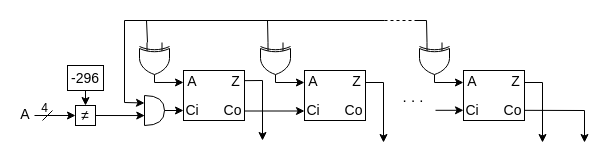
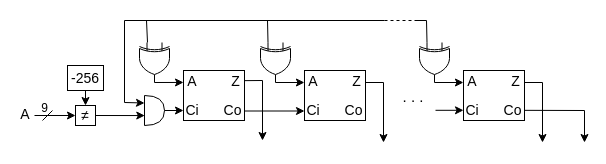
  <mxCell id="0" />
  <mxCell id="1" parent="0" />
  <mxCell id="2" value="" style="verticalLabelPosition=bottom;shadow=0;dashed=0;align=center;html=1;verticalAlign=top;shape=mxgraph.electrical.logic_gates.logic_gate;operation=xor;rotation=90;" vertex="1" parent="1"><mxGeometry x="134" y="47" width="40" height="30" as="geometry" /></mxCell>
  <mxCell id="3" value="" style="rounded=0;whiteSpace=wrap;html=1;" vertex="1" parent="1"><mxGeometry x="183" y="70" width="61" height="50" as="geometry" /></mxCell>
  <mxCell id="4" value="" style="endArrow=classic;html=1;rounded=0;entryX=0;entryY=0.239;entryDx=0;entryDy=0;exitX=1;exitY=0.5;exitDx=0;exitDy=0;exitPerimeter=0;entryPerimeter=0;" edge="1" parent="1" source="2" target="3"><mxGeometry width="50" height="50" relative="1" as="geometry"><mxPoint x="84" y="80" as="sourcePoint" /><mxPoint x="134" y="30" as="targetPoint" /></mxGeometry></mxCell>
  <mxCell id="5" value="&lt;font style=&quot;font-size: 14px;&quot;&gt;A&lt;/font&gt;" style="text;html=1;align=center;verticalAlign=middle;whiteSpace=wrap;rounded=0;" vertex="1" parent="1"><mxGeometry x="183" y="73" width="18" height="16" as="geometry" /></mxCell>
  <mxCell id="6" value="&lt;font style=&quot;font-size: 14px;&quot;&gt;Ci&lt;/font&gt;" style="text;html=1;align=center;verticalAlign=middle;whiteSpace=wrap;rounded=0;" vertex="1" parent="1"><mxGeometry x="185" y="101.63" width="14" height="16.75" as="geometry" /></mxCell>
  <mxCell id="7" value="&lt;font style=&quot;font-size: 14px;&quot;&gt;Co&lt;/font&gt;" style="text;html=1;align=center;verticalAlign=middle;whiteSpace=wrap;rounded=0;" vertex="1" parent="1"><mxGeometry x="221" y="100.88" width="23" height="18.25" as="geometry" /></mxCell>
  <mxCell id="8" value="&lt;font style=&quot;font-size: 14px;&quot;&gt;Z&lt;/font&gt;" style="text;html=1;align=center;verticalAlign=middle;whiteSpace=wrap;rounded=0;" vertex="1" parent="1"><mxGeometry x="227" y="73" width="17" height="16" as="geometry" /></mxCell>
  <mxCell id="9" value="&lt;font style=&quot;font-size: 14px;&quot;&gt;≠&lt;/font&gt;" style="rounded=0;whiteSpace=wrap;html=1;" vertex="1" parent="1"><mxGeometry x="75" y="105" width="20" height="20" as="geometry" /></mxCell>
  <mxCell id="10" value="" style="shape=or;whiteSpace=wrap;html=1;" vertex="1" parent="1"><mxGeometry x="144" y="95" width="20" height="30" as="geometry" /></mxCell>
  <mxCell id="11" value="" style="endArrow=classic;html=1;rounded=0;" edge="1" parent="1"><mxGeometry width="50" height="50" relative="1" as="geometry"><mxPoint x="164" y="110" as="sourcePoint" /><mxPoint x="183" y="110" as="targetPoint" /></mxGeometry></mxCell>
  <mxCell id="12" value="" style="endArrow=classic;html=1;rounded=0;" edge="1" parent="1"><mxGeometry width="50" height="50" relative="1" as="geometry"><mxPoint x="34" y="115" as="sourcePoint" /><mxPoint x="75" y="115" as="targetPoint" /></mxGeometry></mxCell>
  <mxCell id="13" value="" style="endArrow=classic;html=1;rounded=0;entryX=0.5;entryY=0;entryDx=0;entryDy=0;" edge="1" parent="1" target="9"><mxGeometry width="50" height="50" relative="1" as="geometry"><mxPoint x="85" y="88" as="sourcePoint" /><mxPoint x="94" y="80.88" as="targetPoint" /></mxGeometry></mxCell>
  <mxCell id="14" value="" style="endArrow=classic;html=1;rounded=0;exitX=1;exitY=0.5;exitDx=0;exitDy=0;entryX=0.014;entryY=0.669;entryDx=0;entryDy=0;entryPerimeter=0;" edge="1" parent="1" source="9" target="10"><mxGeometry width="50" height="50" relative="1" as="geometry"><mxPoint x="129" y="80" as="sourcePoint" /><mxPoint x="179" y="30" as="targetPoint" /></mxGeometry></mxCell>
- <mxCell id="15" value="&lt;font style=&quot;font-size: 14px;&quot;&gt;-296&lt;/font&gt;" style="rounded=0;whiteSpace=wrap;html=1;" vertex="1" parent="1"><mxGeometry x="67" y="65" width="36" height="25" as="geometry" /></mxCell>
+ <mxCell id="15" value="&lt;font style=&quot;font-size: 14px;&quot;&gt;-256&lt;/font&gt;" style="rounded=0;whiteSpace=wrap;html=1;" vertex="1" parent="1"><mxGeometry x="67" y="65" width="36" height="25" as="geometry" /></mxCell>
  <mxCell id="16" value="" style="endArrow=none;html=1;rounded=0;" edge="1" parent="1"><mxGeometry width="50" height="50" relative="1" as="geometry"><mxPoint x="42" y="120" as="sourcePoint" /><mxPoint x="52" y="110" as="targetPoint" /></mxGeometry></mxCell>
- <mxCell id="17" value="4" style="text;html=1;align=center;verticalAlign=middle;whiteSpace=wrap;rounded=0;" vertex="1" parent="1"><mxGeometry x="40" y="102" width="9" height="12" as="geometry" /></mxCell>
+ <mxCell id="17" value="9" style="text;html=1;align=center;verticalAlign=middle;whiteSpace=wrap;rounded=0;" vertex="1" parent="1"><mxGeometry x="40" y="102" width="9" height="12" as="geometry" /></mxCell>
  <mxCell id="18" value="" style="endArrow=classic;html=1;rounded=0;entryX=0;entryY=0.25;entryDx=0;entryDy=0;entryPerimeter=0;" edge="1" parent="1" target="10"><mxGeometry width="50" height="50" relative="1" as="geometry"><mxPoint x="124" y="20" as="sourcePoint" /><mxPoint x="214" y="40" as="targetPoint" /><Array as="points"><mxPoint x="124" y="102" /></Array></mxGeometry></mxCell>
  <mxCell id="19" value="&lt;font style=&quot;font-size: 14px;&quot;&gt;A&lt;/font&gt;" style="text;html=1;align=center;verticalAlign=middle;whiteSpace=wrap;rounded=0;" vertex="1" parent="1"><mxGeometry x="20" y="109" width="10" height="10" as="geometry" /></mxCell>
  <mxCell id="20" value="" style="rounded=0;whiteSpace=wrap;html=1;" vertex="1" parent="1"><mxGeometry x="304" y="70" width="61" height="50" as="geometry" /></mxCell>
  <mxCell id="21" value="" style="endArrow=classic;html=1;rounded=0;entryX=0;entryY=0.75;entryDx=0;entryDy=0;exitX=1;exitY=0.75;exitDx=0;exitDy=0;" edge="1" parent="1"><mxGeometry width="50" height="50" relative="1" as="geometry"><mxPoint x="244" y="110.5" as="sourcePoint" /><mxPoint x="304" y="110.5" as="targetPoint" /></mxGeometry></mxCell>
  <mxCell id="22" value="" style="verticalLabelPosition=bottom;shadow=0;dashed=0;align=center;html=1;verticalAlign=top;shape=mxgraph.electrical.logic_gates.logic_gate;operation=xor;rotation=90;" vertex="1" parent="1"><mxGeometry x="255" y="47" width="40" height="30" as="geometry" /></mxCell>
  <mxCell id="23" value="" style="endArrow=classic;html=1;rounded=0;entryX=-0.001;entryY=0.24;entryDx=0;entryDy=0;exitX=1;exitY=0.5;exitDx=0;exitDy=0;exitPerimeter=0;entryPerimeter=0;" edge="1" parent="1" source="22" target="20"><mxGeometry width="50" height="50" relative="1" as="geometry"><mxPoint x="205" y="80" as="sourcePoint" /><mxPoint x="304" y="83" as="targetPoint" /></mxGeometry></mxCell>
  <mxCell id="24" value="" style="endArrow=classic;html=1;rounded=0;exitX=0.993;exitY=0.203;exitDx=0;exitDy=0;exitPerimeter=0;" edge="1" parent="1" source="3"><mxGeometry width="50" height="50" relative="1" as="geometry"><mxPoint x="262" y="77" as="sourcePoint" /><mxPoint x="262" y="140" as="targetPoint" /><Array as="points"><mxPoint x="262" y="80" /></Array></mxGeometry></mxCell>
  <mxCell id="25" value="&lt;font style=&quot;font-size: 15px;&quot;&gt;. . .&lt;/font&gt;" style="text;html=1;align=center;verticalAlign=middle;whiteSpace=wrap;rounded=0;" vertex="1" parent="1"><mxGeometry x="398" y="86" width="30" height="20" as="geometry" /></mxCell>
  <mxCell id="26" value="" style="endArrow=classic;html=1;rounded=0;exitX=0.993;exitY=0.203;exitDx=0;exitDy=0;exitPerimeter=0;" edge="1" parent="1"><mxGeometry width="50" height="50" relative="1" as="geometry"><mxPoint x="365" y="82" as="sourcePoint" /><mxPoint x="383" y="142" as="targetPoint" /><Array as="points"><mxPoint x="383" y="82" /></Array></mxGeometry></mxCell>
  <mxCell id="27" value="" style="rounded=0;whiteSpace=wrap;html=1;" vertex="1" parent="1"><mxGeometry x="463" y="70" width="61" height="50" as="geometry" /></mxCell>
  <mxCell id="28" value="" style="verticalLabelPosition=bottom;shadow=0;dashed=0;align=center;html=1;verticalAlign=top;shape=mxgraph.electrical.logic_gates.logic_gate;operation=xor;rotation=90;" vertex="1" parent="1"><mxGeometry x="414" y="47" width="40" height="30" as="geometry" /></mxCell>
  <mxCell id="29" value="" style="endArrow=classic;html=1;rounded=0;entryX=-0.001;entryY=0.24;entryDx=0;entryDy=0;exitX=1;exitY=0.5;exitDx=0;exitDy=0;exitPerimeter=0;entryPerimeter=0;" edge="1" parent="1" source="28" target="27"><mxGeometry width="50" height="50" relative="1" as="geometry"><mxPoint x="364" y="80" as="sourcePoint" /><mxPoint x="463" y="83" as="targetPoint" /></mxGeometry></mxCell>
  <mxCell id="30" value="" style="endArrow=classic;html=1;rounded=0;" edge="1" parent="1"><mxGeometry width="50" height="50" relative="1" as="geometry"><mxPoint x="435" y="109.8" as="sourcePoint" /><mxPoint x="463" y="109.8" as="targetPoint" /></mxGeometry></mxCell>
  <mxCell id="31" value="" style="endArrow=classic;html=1;rounded=0;exitX=0.993;exitY=0.203;exitDx=0;exitDy=0;exitPerimeter=0;" edge="1" parent="1"><mxGeometry width="50" height="50" relative="1" as="geometry"><mxPoint x="524" y="82" as="sourcePoint" /><mxPoint x="542" y="142" as="targetPoint" /><Array as="points"><mxPoint x="542" y="82" /></Array></mxGeometry></mxCell>
  <mxCell id="32" value="" style="endArrow=classic;html=1;rounded=0;" edge="1" parent="1"><mxGeometry width="50" height="50" relative="1" as="geometry"><mxPoint x="524" y="109.83" as="sourcePoint" /><mxPoint x="584" y="142" as="targetPoint" /><Array as="points"><mxPoint x="584" y="110" /></Array></mxGeometry></mxCell>
  <mxCell id="33" value="&lt;font style=&quot;font-size: 14px;&quot;&gt;A&lt;/font&gt;" style="text;html=1;align=center;verticalAlign=middle;whiteSpace=wrap;rounded=0;" vertex="1" parent="1"><mxGeometry x="463" y="72.87" width="18" height="16" as="geometry" /></mxCell>
  <mxCell id="34" value="&lt;font style=&quot;font-size: 14px;&quot;&gt;Ci&lt;/font&gt;" style="text;html=1;align=center;verticalAlign=middle;whiteSpace=wrap;rounded=0;" vertex="1" parent="1"><mxGeometry x="465" y="101.5" width="14" height="16.75" as="geometry" /></mxCell>
  <mxCell id="35" value="&lt;font style=&quot;font-size: 14px;&quot;&gt;Co&lt;/font&gt;" style="text;html=1;align=center;verticalAlign=middle;whiteSpace=wrap;rounded=0;" vertex="1" parent="1"><mxGeometry x="501" y="100.75" width="23" height="18.25" as="geometry" /></mxCell>
  <mxCell id="36" value="&lt;font style=&quot;font-size: 14px;&quot;&gt;Z&lt;/font&gt;" style="text;html=1;align=center;verticalAlign=middle;whiteSpace=wrap;rounded=0;" vertex="1" parent="1"><mxGeometry x="507" y="72.87" width="17" height="16" as="geometry" /></mxCell>
  <mxCell id="37" value="&lt;font style=&quot;font-size: 14px;&quot;&gt;A&lt;/font&gt;" style="text;html=1;align=center;verticalAlign=middle;whiteSpace=wrap;rounded=0;" vertex="1" parent="1"><mxGeometry x="304" y="72.94" width="18" height="16" as="geometry" /></mxCell>
  <mxCell id="38" value="&lt;font style=&quot;font-size: 14px;&quot;&gt;Ci&lt;/font&gt;" style="text;html=1;align=center;verticalAlign=middle;whiteSpace=wrap;rounded=0;" vertex="1" parent="1"><mxGeometry x="306" y="101.57" width="14" height="16.75" as="geometry" /></mxCell>
  <mxCell id="39" value="&lt;font style=&quot;font-size: 14px;&quot;&gt;Co&lt;/font&gt;" style="text;html=1;align=center;verticalAlign=middle;whiteSpace=wrap;rounded=0;" vertex="1" parent="1"><mxGeometry x="342" y="100.82" width="23" height="18.25" as="geometry" /></mxCell>
  <mxCell id="40" value="&lt;font style=&quot;font-size: 14px;&quot;&gt;Z&lt;/font&gt;" style="text;html=1;align=center;verticalAlign=middle;whiteSpace=wrap;rounded=0;" vertex="1" parent="1"><mxGeometry x="348" y="72.94" width="17" height="16" as="geometry" /></mxCell>
  <mxCell id="41" value="" style="endArrow=none;html=1;rounded=0;" edge="1" parent="1"><mxGeometry width="50" height="50" relative="1" as="geometry"><mxPoint x="124" y="20" as="sourcePoint" /><mxPoint x="384" y="20" as="targetPoint" /></mxGeometry></mxCell>
  <mxCell id="42" value="" style="endArrow=none;dashed=1;html=1;rounded=0;" edge="1" parent="1"><mxGeometry width="50" height="50" relative="1" as="geometry"><mxPoint x="378" y="20" as="sourcePoint" /><mxPoint x="414" y="20" as="targetPoint" /></mxGeometry></mxCell>
  <mxCell id="43" value="" style="endArrow=none;html=1;rounded=0;exitX=0;exitY=0.75;exitDx=0;exitDy=0;exitPerimeter=0;" edge="1" parent="1" source="28"><mxGeometry width="50" height="50" relative="1" as="geometry"><mxPoint x="334" y="70" as="sourcePoint" /><mxPoint x="414" y="20" as="targetPoint" /><Array as="points"><mxPoint x="426" y="20" /></Array></mxGeometry></mxCell>
  <mxCell id="44" value="" style="endArrow=none;html=1;rounded=0;exitX=0;exitY=0.75;exitDx=0;exitDy=0;exitPerimeter=0;" edge="1" parent="1" source="22"><mxGeometry width="50" height="50" relative="1" as="geometry"><mxPoint x="284" y="90" as="sourcePoint" /><mxPoint x="267" y="20" as="targetPoint" /></mxGeometry></mxCell>
  <mxCell id="45" value="" style="endArrow=none;html=1;rounded=0;exitX=0;exitY=0.75;exitDx=0;exitDy=0;exitPerimeter=0;" edge="1" parent="1"><mxGeometry width="50" height="50" relative="1" as="geometry"><mxPoint x="147" y="42" as="sourcePoint" /><mxPoint x="146" y="20" as="targetPoint" /></mxGeometry></mxCell>
